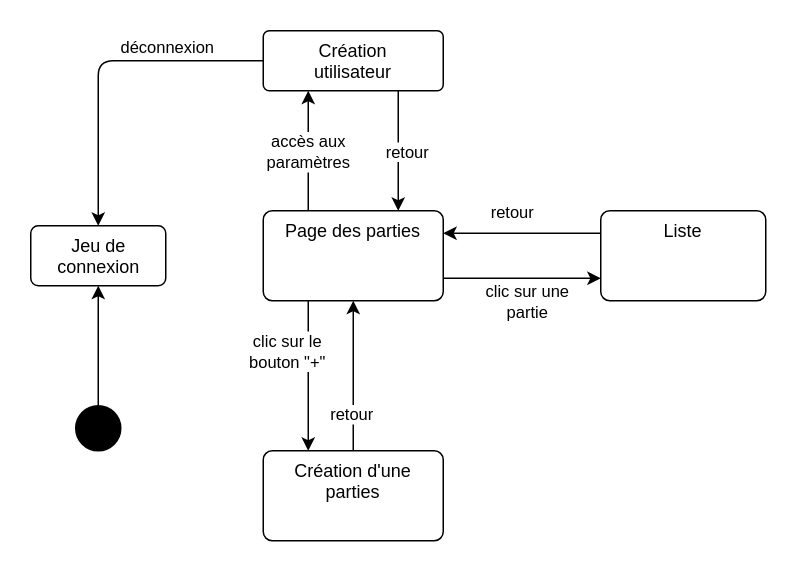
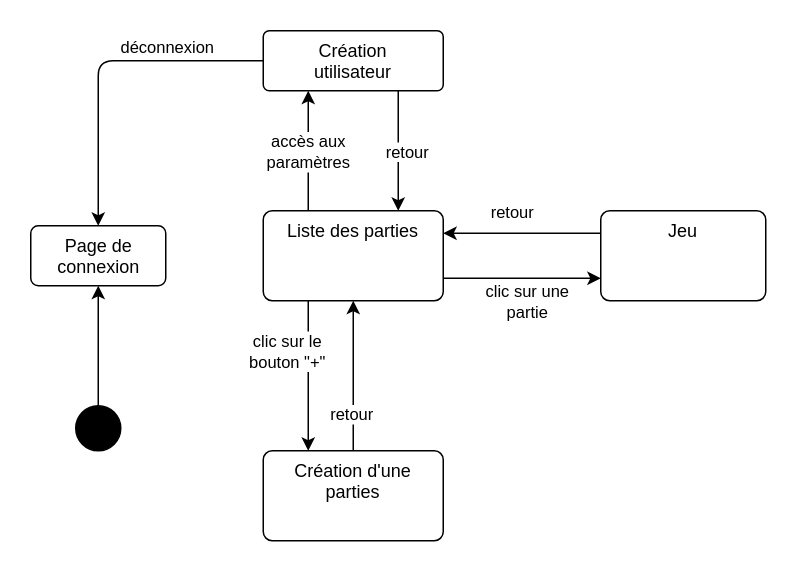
  <mxCell id="0" />
  <mxCell id="1" parent="0" />
- <mxCell id="2" value="Jeu de &lt;br&gt;connexion" style="html=1;align=center;verticalAlign=top;rounded=1;absoluteArcSize=1;arcSize=10;dashed=0;" parent="1" vertex="1"><mxGeometry x="20" y="150" width="90" height="40" as="geometry" /></mxCell>
+ <mxCell id="2" value="Page de &lt;br&gt;connexion" style="html=1;align=center;verticalAlign=top;rounded=1;absoluteArcSize=1;arcSize=10;dashed=0;" parent="1" vertex="1"><mxGeometry x="20" y="150" width="90" height="40" as="geometry" /></mxCell>
  <mxCell id="3" value="" style="edgeStyle=none;html=1;exitX=0.25;exitY=0;exitDx=0;exitDy=0;entryX=0.25;entryY=1;entryDx=0;entryDy=0;" parent="1" source="7" target="12" edge="1"><mxGeometry relative="1" as="geometry" /></mxCell>
  <mxCell id="4" value="accès aux&lt;br&gt;paramètres" style="edgeLabel;html=1;align=center;verticalAlign=middle;resizable=0;points=[];" parent="3" vertex="1" connectable="0"><mxGeometry x="0.36" y="1" relative="1" as="geometry"><mxPoint y="14" as="offset" /></mxGeometry></mxCell>
  <mxCell id="5" value="" style="edgeStyle=none;html=1;" parent="1" source="18" target="7" edge="1"><mxGeometry relative="1" as="geometry" /></mxCell>
  <mxCell id="6" value="retour" style="edgeLabel;html=1;align=center;verticalAlign=middle;resizable=0;points=[];" parent="5" vertex="1" connectable="0"><mxGeometry x="-0.5" y="2" relative="1" as="geometry"><mxPoint as="offset" /></mxGeometry></mxCell>
- <mxCell id="7" value="Page des parties" style="whiteSpace=wrap;html=1;verticalAlign=top;fillColor=default;rounded=1;arcSize=10;dashed=0;" parent="1" vertex="1"><mxGeometry x="175" y="140" width="120" height="60" as="geometry" /></mxCell>
+ <mxCell id="7" value="Liste des parties" style="whiteSpace=wrap;html=1;verticalAlign=top;fillColor=default;rounded=1;arcSize=10;dashed=0;" parent="1" vertex="1"><mxGeometry x="175" y="140" width="120" height="60" as="geometry" /></mxCell>
  <mxCell id="8" style="edgeStyle=none;html=1;entryX=0.5;entryY=0;entryDx=0;entryDy=0;" parent="1" source="12" target="2" edge="1"><mxGeometry relative="1" as="geometry"><Array as="points"><mxPoint x="65" y="40" /></Array></mxGeometry></mxCell>
  <mxCell id="9" value="déconnexion" style="edgeLabel;html=1;align=center;verticalAlign=middle;resizable=0;points=[];" parent="8" vertex="1" connectable="0"><mxGeometry x="-0.349" relative="1" as="geometry"><mxPoint x="7" y="-10" as="offset" /></mxGeometry></mxCell>
  <mxCell id="10" style="edgeStyle=none;html=1;entryX=0.75;entryY=0;entryDx=0;entryDy=0;exitX=0.75;exitY=1;exitDx=0;exitDy=0;" parent="1" source="12" target="7" edge="1"><mxGeometry relative="1" as="geometry" /></mxCell>
  <mxCell id="11" value="retour" style="edgeLabel;html=1;align=center;verticalAlign=middle;resizable=0;points=[];" parent="10" vertex="1" connectable="0"><mxGeometry x="-0.615" relative="1" as="geometry"><mxPoint x="5" y="25" as="offset" /></mxGeometry></mxCell>
  <mxCell id="12" value="Création&lt;br&gt;utilisateur" style="whiteSpace=wrap;html=1;verticalAlign=top;fillColor=default;rounded=1;arcSize=10;dashed=0;" parent="1" vertex="1"><mxGeometry x="175" y="20" width="120" height="40" as="geometry" /></mxCell>
  <mxCell id="13" value="" style="edgeStyle=none;html=1;exitX=1;exitY=0.75;exitDx=0;exitDy=0;entryX=0;entryY=0.75;entryDx=0;entryDy=0;" parent="1" source="7" target="21" edge="1"><mxGeometry relative="1" as="geometry"><mxPoint x="437.5" y="200" as="sourcePoint" /></mxGeometry></mxCell>
  <mxCell id="14" value="clic sur une&lt;br&gt;partie" style="edgeLabel;html=1;align=center;verticalAlign=middle;resizable=0;points=[];" parent="13" vertex="1" connectable="0"><mxGeometry x="-0.235" y="-2" relative="1" as="geometry"><mxPoint x="15" y="13" as="offset" /></mxGeometry></mxCell>
  <mxCell id="15" style="edgeStyle=none;html=1;exitX=0.25;exitY=1;exitDx=0;exitDy=0;entryX=0.25;entryY=0;entryDx=0;entryDy=0;" parent="1" source="7" target="18" edge="1"><mxGeometry relative="1" as="geometry" /></mxCell>
  <mxCell id="16" value="retour" style="edgeLabel;html=1;align=center;verticalAlign=middle;resizable=0;points=[];" parent="15" vertex="1" connectable="0"><mxGeometry x="0.44" y="2" relative="1" as="geometry"><mxPoint x="-13" y="42" as="offset" /></mxGeometry></mxCell>
  <mxCell id="17" value="clic sur le&lt;br&gt;bouton &quot;+&quot;" style="edgeLabel;html=1;align=center;verticalAlign=middle;resizable=0;points=[];" parent="15" vertex="1" connectable="0"><mxGeometry x="-0.34" y="-1" relative="1" as="geometry"><mxPoint x="-14" as="offset" /></mxGeometry></mxCell>
  <mxCell id="18" value="Création d'une&lt;br&gt;parties" style="whiteSpace=wrap;html=1;verticalAlign=top;fillColor=default;rounded=1;arcSize=10;dashed=0;" parent="1" vertex="1"><mxGeometry x="175" y="300" width="120" height="60" as="geometry" /></mxCell>
  <mxCell id="19" style="edgeStyle=none;html=1;exitX=0;exitY=0.25;exitDx=0;exitDy=0;entryX=1;entryY=0.25;entryDx=0;entryDy=0;" parent="1" source="21" target="7" edge="1"><mxGeometry relative="1" as="geometry"><mxPoint x="492.5" y="200" as="targetPoint" /></mxGeometry></mxCell>
  <mxCell id="20" value="retour" style="edgeLabel;html=1;align=center;verticalAlign=middle;resizable=0;points=[];" parent="19" vertex="1" connectable="0"><mxGeometry x="0.27" y="1" relative="1" as="geometry"><mxPoint x="7" y="-16" as="offset" /></mxGeometry></mxCell>
- <mxCell id="21" value="Liste" style="whiteSpace=wrap;html=1;verticalAlign=top;fillColor=default;rounded=1;arcSize=10;dashed=0;" parent="1" vertex="1"><mxGeometry x="400" y="140" width="110" height="60" as="geometry" /></mxCell>
+ <mxCell id="21" value="Jeu" style="whiteSpace=wrap;html=1;verticalAlign=top;fillColor=default;rounded=1;arcSize=10;dashed=0;" parent="1" vertex="1"><mxGeometry x="400" y="140" width="110" height="60" as="geometry" /></mxCell>
  <mxCell id="22" style="edgeStyle=none;html=1;entryX=0.5;entryY=1;entryDx=0;entryDy=0;" parent="1" source="23" target="2" edge="1"><mxGeometry relative="1" as="geometry" /></mxCell>
  <mxCell id="23" value="" style="ellipse;fillColor=strokeColor;strokeColor=default;" parent="1" vertex="1"><mxGeometry x="50" y="270" width="30" height="30" as="geometry" /></mxCell>
